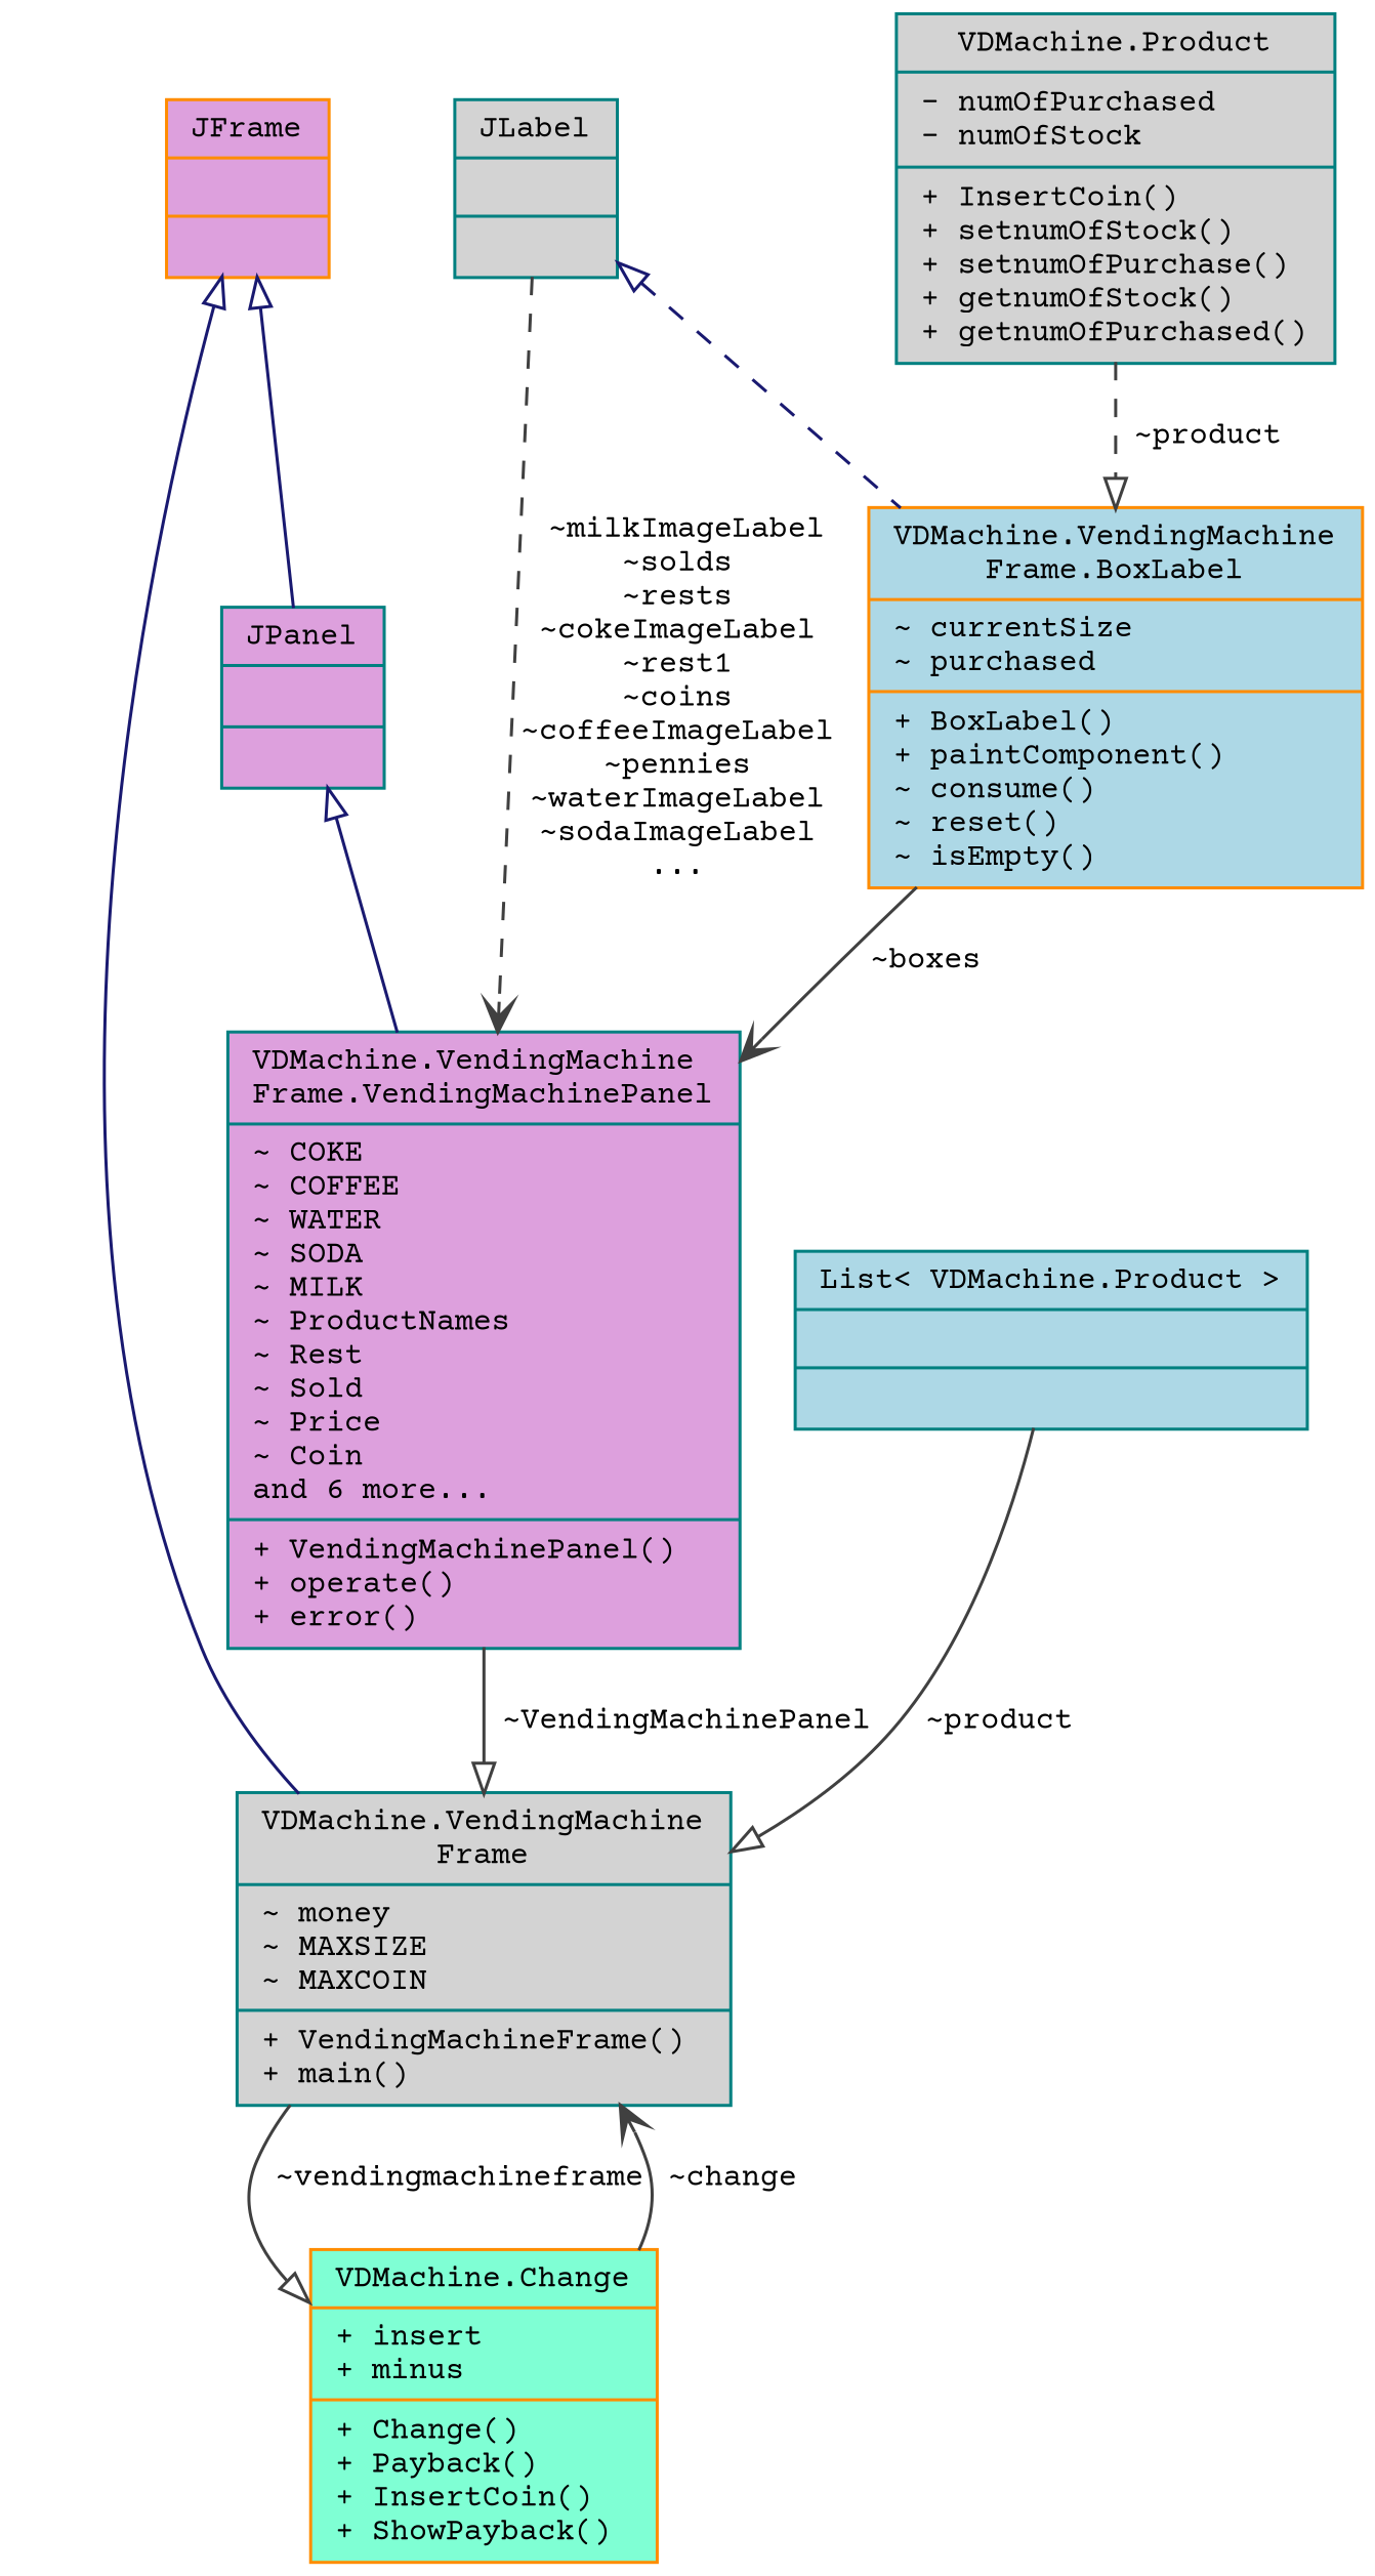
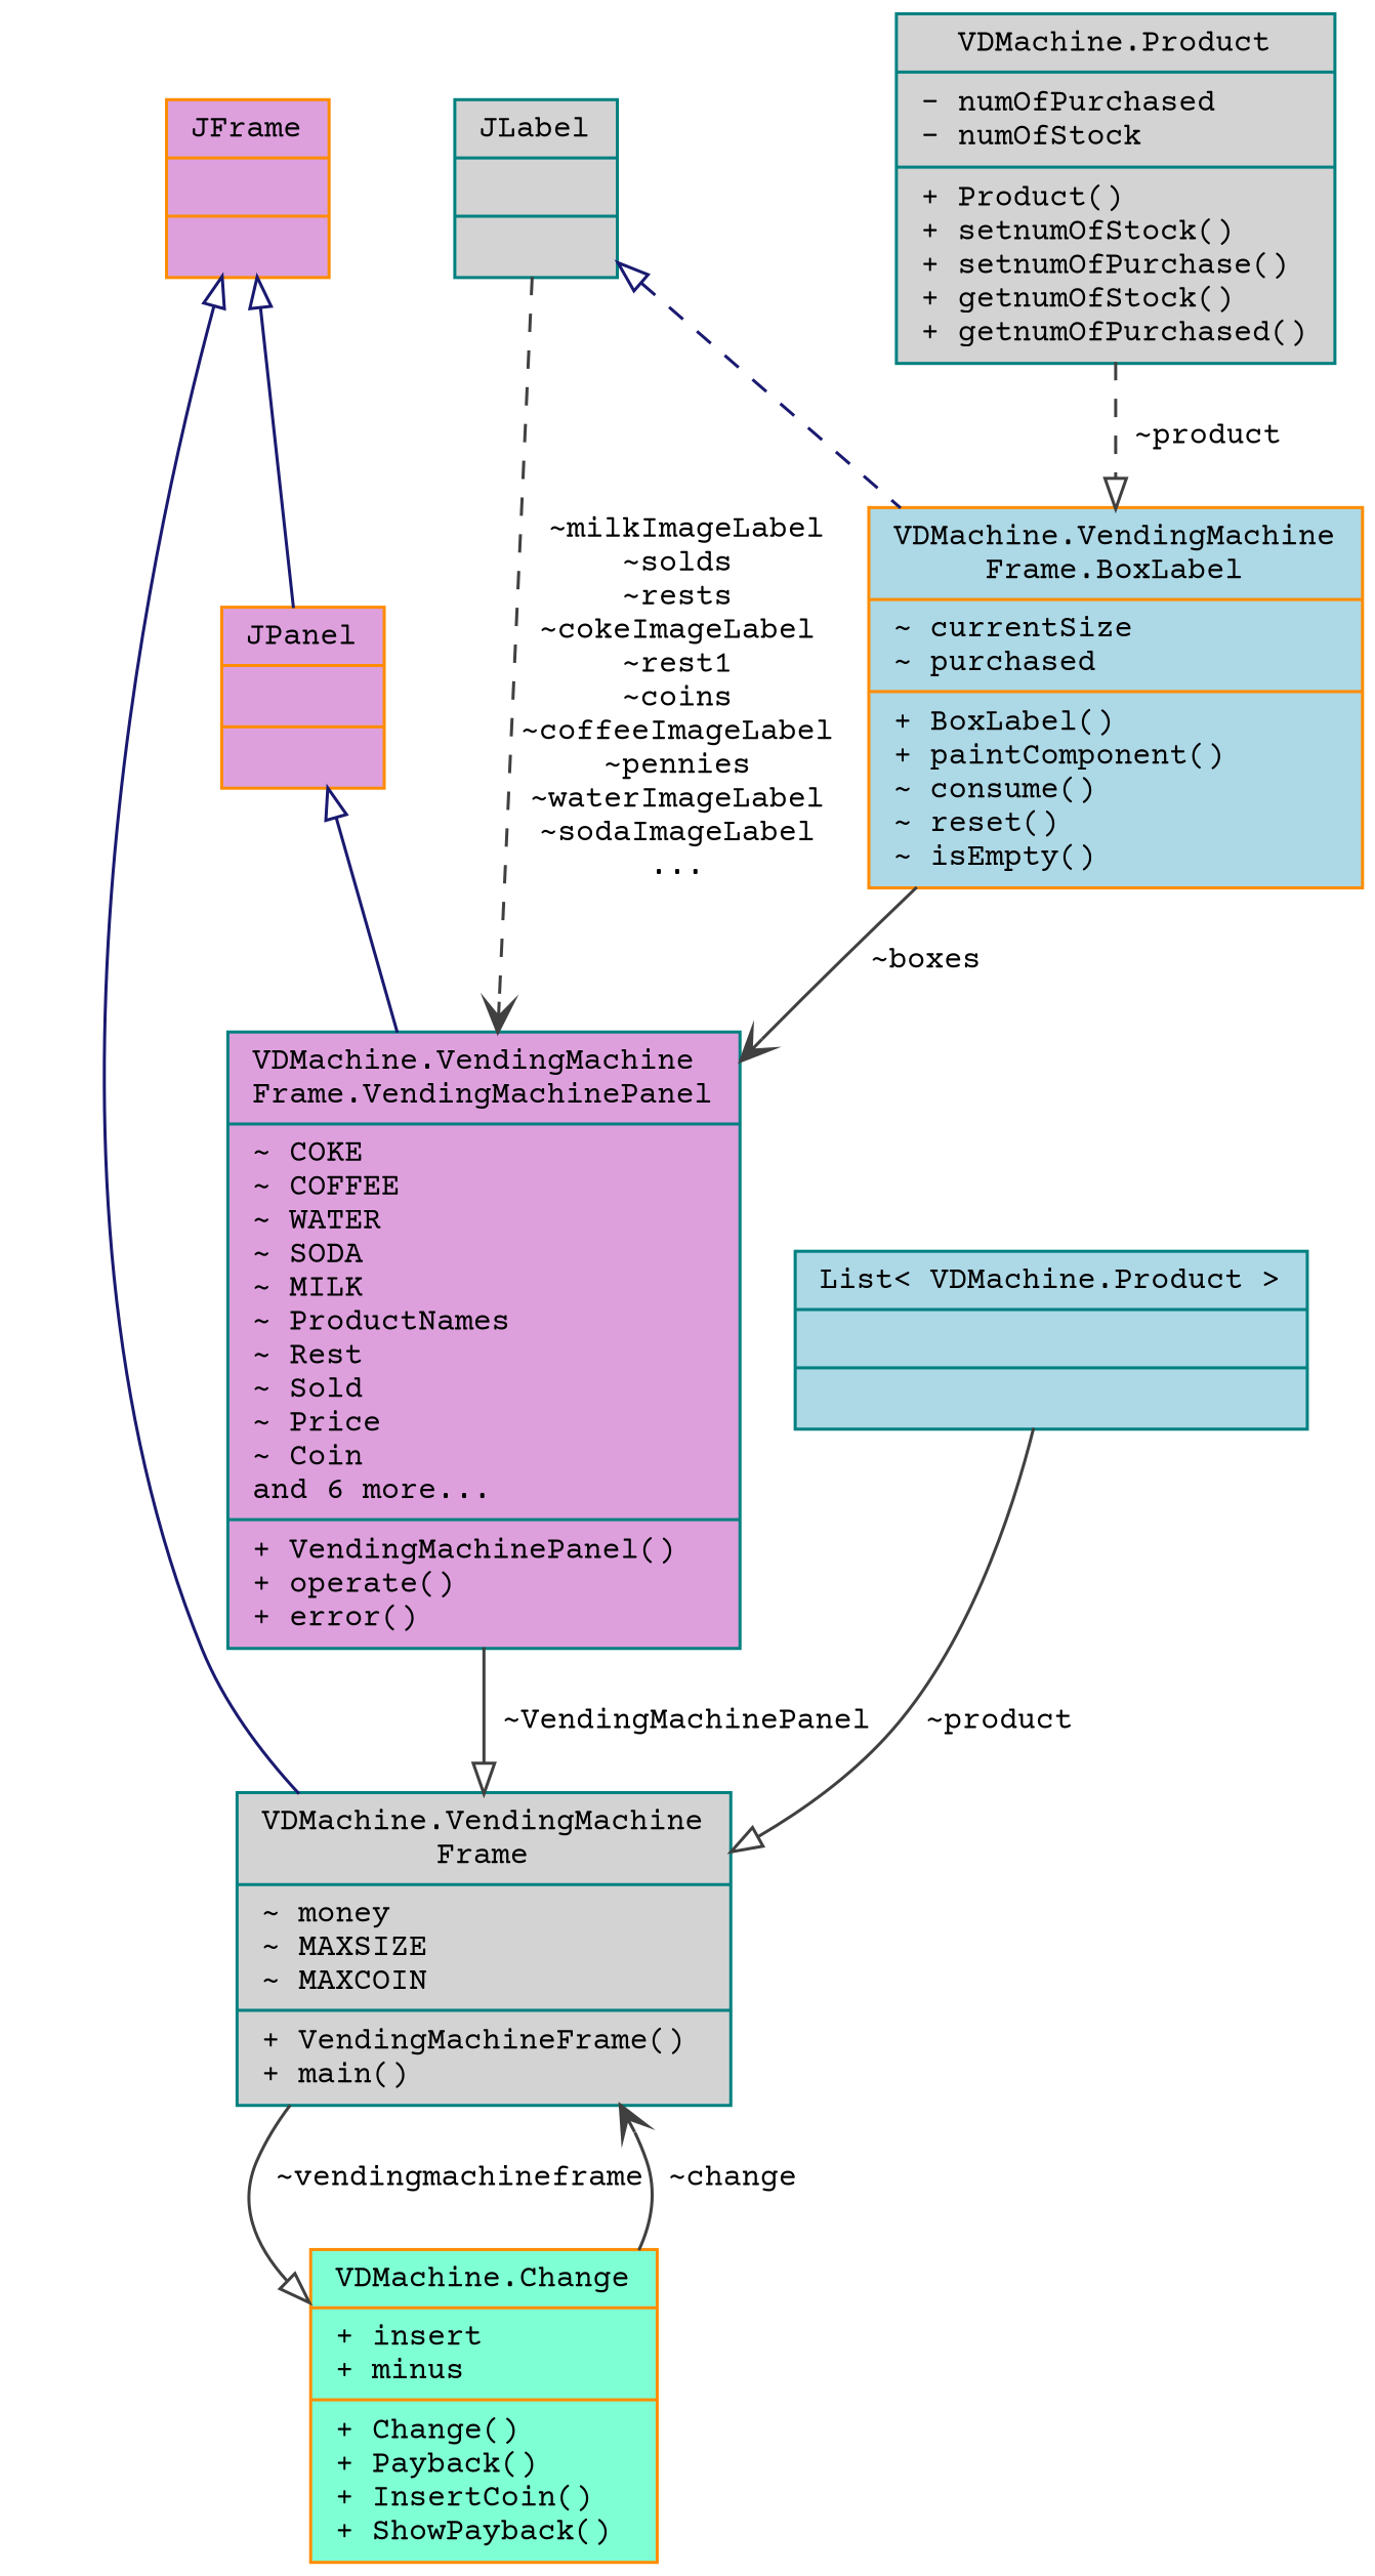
  digraph {
    fontname="Courier Prime"
    node [color=teal fillcolor=lightgrey fontname="Courier Prime" fontsize=10 shape=record style=filled]
    edge [color=grey25 fontname="Courier Prime" fontsize=10 labelfontname=Helvetica labelfontsize=10 style=solid]
    n1 [fontcolor=black height=0.2 label="{VDMachine.VendingMachine\lFrame\n|~ money\l~ MAXSIZE\l~ MAXCOIN\l|+ VendingMachineFrame()\l+ main()\l}" width=0.4]
    n2 [color=darkorange fillcolor=aquamarine height=0.2 label="{VDMachine.Change\n|+ insert\l+ minus\l|+ Change()\l+ Payback()\l+ InsertCoin()\l+ ShowPayback()\l}" width=0.4]
    n3 [color=darkorange fillcolor=plum height=0.2 label="{JFrame\n||}" width=0.4]
-   n4 [fillcolor=plum height=0.2 label="{JPanel\n||}" width=0.4]
+   n4 [color=darkorange fillcolor=plum height=0.2 label="{JPanel\n||}" width=0.4]
    n5 [fillcolor=plum height=0.2 label="{VDMachine.VendingMachine\lFrame.VendingMachinePanel\n|~ COKE\l~ COFFEE\l~ WATER\l~ SODA\l~ MILK\l~ ProductNames\l~ Rest\l~ Sold\l~ Price\l~ Coin\land 6 more...\l|+ VendingMachinePanel()\l+ operate()\l+ error()\l}" width=0.4]
    n6 [color=darkorange fillcolor=lightblue height=0.2 label="{VDMachine.VendingMachine\lFrame.BoxLabel\n|~ currentSize\l~ purchased\l|+ BoxLabel()\l+ paintComponent()\l~ consume()\l~ reset()\l~ isEmpty()\l}" width=0.4]
    n7 [height=0.2 label="{JLabel\n||}" width=0.4]
-   n8 [height=0.2 label="{VDMachine.Product\n|- numOfPurchased\l- numOfStock\l|+ InsertCoin()\l+ setnumOfStock()\l+ setnumOfPurchase()\l+ getnumOfStock()\l+ getnumOfPurchased()\l}" width=0.4]
+   n8 [height=0.2 label="{VDMachine.Product\n|- numOfPurchased\l- numOfStock\l|+ Product()\l+ setnumOfStock()\l+ setnumOfPurchase()\l+ getnumOfStock()\l+ getnumOfPurchased()\l}" width=0.4]
    n9 [fillcolor=lightblue height=0.2 label="{List\< VDMachine.Product \>\n||}" width=0.4]
    n1 -> n2 [arrowhead=onormal label=" ~vendingmachineframe"]
    n2 -> n1 [arrowhead=vee label=" ~change"]
    n3 -> n1 [arrowtail=onormal color=midnightblue dir=back]
    n3 -> n4 [arrowtail=onormal color=midnightblue dir=back]
    n4 -> n5 [arrowtail=onormal color=midnightblue dir=back]
    n5 -> n1 [arrowhead=onormal label=" ~VendingMachinePanel"]
    n6 -> n5 [arrowhead=vee label=" ~boxes"]
    n7 -> n5 [arrowhead=vee label=" ~milkImageLabel\n~solds\n~rests\n~cokeImageLabel\n~rest1\n~coins\n~coffeeImageLabel\n~pennies\n~waterImageLabel\n~sodaImageLabel\n..." style=dashed]
    n7 -> n6 [arrowtail=onormal color=midnightblue dir=back style=dashed]
    n8 -> n6 [arrowhead=onormal label=" ~product" style=dashed]
    n9 -> n1 [arrowhead=onormal label=" ~product"]
  }
